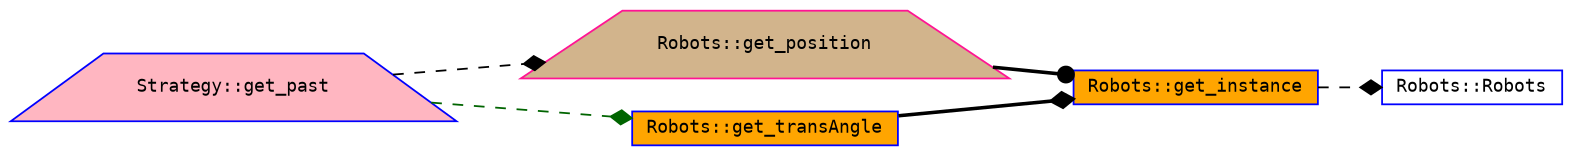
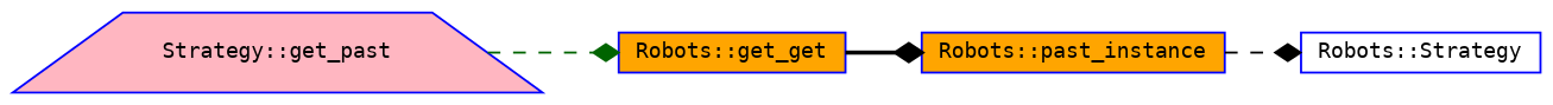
  digraph {
    fontname="DejaVu Sans Mono"
    rankdir=LR
    node [color=blue fillcolor=orange fontname="DejaVu Sans Mono" fontsize=10 shape=box style=filled]
    edge [arrowhead=diamond color=black fontname="DejaVu Sans Mono" fontsize=10 labelfontname=Helvetica labelfontsize=10 style=dashed]
    n1 [fillcolor=lightpink fontcolor=black height=0.2 label="Strategy::get_past" shape=trapezium width=0.4]
-   n2 [color=deeppink fillcolor=tan height=0.2 label="Robots::get_position" shape=trapezium width=0.4]
-   n3 [height=0.2 label="Robots::get_transAngle" width=0.4]
-   n4 [height=0.2 label="Robots::get_instance" width=0.4]
-   n5 [fillcolor=white height=0.2 label="Robots::Robots" width=0.4]
-   n1 -> n2
+   n3 [height=0.2 label="Robots::get_get" width=0.4]
+   n4 [height=0.2 label="Robots::past_instance" width=0.4]
+   n5 [fillcolor=white height=0.2 label="Robots::Strategy" width=0.4]
    n1 -> n3 [color=darkgreen]
-   n2 -> n4 [arrowhead=dot style=bold]
    n3 -> n4 [style=bold]
    n4 -> n5
  }
